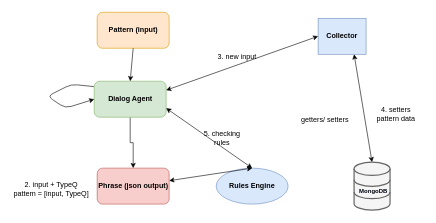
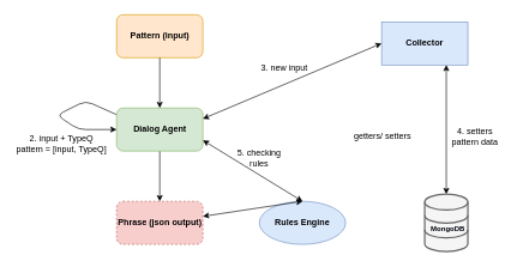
  <mxCell id="0" />
  <mxCell id="1" parent="0" />
  <mxCell id="2" value="Pattern (input)" style="rounded=1;whiteSpace=wrap;html=1;fillColor=#ffe6cc;strokeColor=#d79b00;gradientColor=none;shadow=0;strokeWidth=1;fontStyle=1" parent="1" vertex="1"><mxGeometry x="161.5" y="20" width="120" height="60" as="geometry" /></mxCell>
  <mxCell id="3" style="edgeStyle=orthogonalEdgeStyle;rounded=0;orthogonalLoop=1;jettySize=auto;html=1;exitX=0.5;exitY=1;exitDx=0;exitDy=0;" edge="1" parent="1" source="4" target="18"><mxGeometry relative="1" as="geometry" /></mxCell>
- <mxCell id="4" value="Dialog Agent" style="rounded=1;whiteSpace=wrap;html=1;fillColor=#d5e8d4;strokeColor=#82b366;fontStyle=1" parent="1" vertex="1"><mxGeometry x="156.5" y="135" width="120" height="60" as="geometry" /></mxCell>
+ <mxCell id="4" value="Dialog Agent" style="rounded=1;whiteSpace=wrap;html=1;fillColor=#d5e8d4;strokeColor=#82b366;fontStyle=1" parent="1" vertex="1"><mxGeometry x="161.5" y="150" width="120" height="60" as="geometry" /></mxCell>
  <mxCell id="5" value="Rules Engine" style="ellipse;whiteSpace=wrap;html=1;shadow=0;strokeWidth=1;fontStyle=1;fillColor=#dae8fc;strokeColor=#6c8ebf;" parent="1" vertex="1"><mxGeometry x="360" y="280" width="120" height="60" as="geometry" /></mxCell>
- <mxCell id="6" value="Collector&lt;br&gt;" style="rounded=0;whiteSpace=wrap;html=1;shadow=0;strokeWidth=1;fillColor=#dae8fc;strokeColor=#6c8ebf;fontStyle=1" parent="1" vertex="1"><mxGeometry x="530" y="30" width="80" height="60" as="geometry" /></mxCell>
+ <mxCell id="6" value="Collector&lt;br&gt;" style="rounded=0;whiteSpace=wrap;html=1;shadow=0;strokeWidth=1;fillColor=#dae8fc;strokeColor=#6c8ebf;fontStyle=1" parent="1" vertex="1"><mxGeometry x="530" y="30" width="120" height="60" as="geometry" /></mxCell>
  <mxCell id="7" value="" style="endArrow=classic;html=1;exitX=0.5;exitY=1;exitDx=0;exitDy=0;entryX=0.5;entryY=0;entryDx=0;entryDy=0;" parent="1" source="2" target="4" edge="1"><mxGeometry width="50" height="50" relative="1" as="geometry"><mxPoint x="221.5" y="90" as="sourcePoint" /><mxPoint x="222.5" y="140" as="targetPoint" /></mxGeometry></mxCell>
  <mxCell id="8" value="" style="endArrow=classic;startArrow=classic;html=1;exitX=0.75;exitY=1;exitDx=0;exitDy=0;" parent="1" source="6" edge="1"><mxGeometry width="50" height="50" relative="1" as="geometry"><mxPoint x="670" y="270" as="sourcePoint" /><mxPoint x="620" y="270" as="targetPoint" /></mxGeometry></mxCell>
  <mxCell id="9" value="" style="endArrow=classic;startArrow=classic;html=1;entryX=0;entryY=0.5;entryDx=0;entryDy=0;exitX=1;exitY=0.25;exitDx=0;exitDy=0;" parent="1" source="4" target="6" edge="1"><mxGeometry width="50" height="50" relative="1" as="geometry"><mxPoint x="479.5" y="215" as="sourcePoint" /><mxPoint x="529.5" y="165" as="targetPoint" /></mxGeometry></mxCell>
  <mxCell id="10" value="" style="endArrow=classic;startArrow=classic;html=1;entryX=1;entryY=0.75;entryDx=0;entryDy=0;exitX=0.5;exitY=0;exitDx=0;exitDy=0;" parent="1" source="5" target="4" edge="1"><mxGeometry width="50" height="50" relative="1" as="geometry"><mxPoint x="380" y="290" as="sourcePoint" /><mxPoint x="430" y="240" as="targetPoint" /></mxGeometry></mxCell>
  <mxCell id="11" value="" style="endArrow=classic;startArrow=classic;html=1;exitX=0.5;exitY=0;exitDx=0;exitDy=0;" parent="1" source="5" target="18" edge="1"><mxGeometry width="50" height="50" relative="1" as="geometry"><mxPoint x="470" y="305" as="sourcePoint" /><mxPoint x="640" y="89" as="targetPoint" /></mxGeometry></mxCell>
  <mxCell id="12" value="" style="endArrow=classic;html=1;entryX=0;entryY=0.5;entryDx=0;entryDy=0;exitX=-0.005;exitY=0.15;exitDx=0;exitDy=0;exitPerimeter=0;" parent="1" source="4" target="4" edge="1"><mxGeometry width="50" height="50" relative="1" as="geometry"><mxPoint x="38.5" y="150" as="sourcePoint" /><mxPoint x="118.5" y="190" as="targetPoint" /><Array as="points"><mxPoint x="118.5" y="140" /><mxPoint x="78.5" y="160" /><mxPoint x="108.5" y="180" /></Array></mxGeometry></mxCell>
- <mxCell id="13" value="2. input + TypeQ&lt;br&gt;pattern = [input, TypeQ]&lt;br&gt;" style="text;html=1;strokeColor=none;fillColor=none;align=center;verticalAlign=middle;whiteSpace=wrap;rounded=0;shadow=0;" parent="1" vertex="1"><mxGeometry x="20" y="305" width="130" height="20" as="geometry" /></mxCell>
+ <mxCell id="13" value="2. input + TypeQ&lt;br&gt;pattern = [input, TypeQ]&lt;br&gt;" style="text;html=1;strokeColor=none;fillColor=none;align=center;verticalAlign=middle;whiteSpace=wrap;rounded=0;shadow=0;" parent="1" vertex="1"><mxGeometry x="20" y="190" width="130" height="20" as="geometry" /></mxCell>
  <mxCell id="14" value="3. new input" style="text;html=1;strokeColor=none;fillColor=none;align=center;verticalAlign=middle;whiteSpace=wrap;rounded=0;shadow=0;" parent="1" vertex="1"><mxGeometry x="345" y="85" width="100" height="20" as="geometry" /></mxCell>
  <mxCell id="15" value="4. setters pattern data" style="text;html=1;strokeColor=none;fillColor=none;align=center;verticalAlign=middle;whiteSpace=wrap;rounded=0;shadow=0;" parent="1" vertex="1"><mxGeometry x="615" y="180" width="90" height="20" as="geometry" /></mxCell>
- <mxCell id="16" value="5. checking rules" style="text;html=1;strokeColor=none;fillColor=none;align=center;verticalAlign=middle;whiteSpace=wrap;rounded=0;shadow=0;" parent="1" vertex="1"><mxGeometry x="335" y="220" width="70" height="20" as="geometry" /></mxCell>
- <mxCell id="17" value="getters/ setters" style="text;html=1;resizable=0;points=[];autosize=1;align=left;verticalAlign=top;spacingTop=-4;" parent="1" vertex="1"><mxGeometry x="500" y="190" width="90" height="20" as="geometry" /></mxCell>
- <mxCell id="18" value="Phrase (json output)" style="rounded=1;whiteSpace=wrap;html=1;fillColor=#f8cecc;strokeColor=#b85450;shadow=0;strokeWidth=1;fontStyle=1" vertex="1" parent="1"><mxGeometry x="161.5" y="280" width="120" height="60" as="geometry" /></mxCell>
+ <mxCell id="16" value="5. checking rules" style="text;html=1;strokeColor=none;fillColor=none;align=center;verticalAlign=middle;whiteSpace=wrap;rounded=0;shadow=0;" parent="1" vertex="1"><mxGeometry x="325" y="210" width="70" height="20" as="geometry" /></mxCell>
+ <mxCell id="17" value="getters/ setters" style="text;html=1;resizable=0;points=[];autosize=1;align=left;verticalAlign=top;spacingTop=-4;" parent="1" vertex="1"><mxGeometry x="490" y="180" width="90" height="20" as="geometry" /></mxCell>
+ <mxCell id="18" value="Phrase (json output)" style="rounded=1;whiteSpace=wrap;html=1;fillColor=#f8cecc;strokeColor=#b85450;shadow=0;strokeWidth=1;fontStyle=1;dashed=1;" vertex="1" parent="1"><mxGeometry x="161.5" y="280" width="120" height="60" as="geometry" /></mxCell>
  <mxCell id="19" value="" style="html=1;verticalLabelPosition=bottom;align=center;labelBackgroundColor=#ffffff;verticalAlign=top;strokeWidth=2;strokeColor=#666666;fillColor=#f5f5f5;shadow=0;dashed=0;shape=mxgraph.ios7.icons.data;fontColor=#333333;" vertex="1" parent="1"><mxGeometry x="590" y="270" width="60" height="80" as="geometry" /></mxCell>
  <mxCell id="20" value="MongoDB" style="text;html=1;align=center;verticalAlign=middle;whiteSpace=wrap;rounded=0;fontStyle=1;fontColor=#01030D;fontSize=10;" vertex="1" parent="1"><mxGeometry x="605" y="310" width="35" height="15" as="geometry" /></mxCell>
